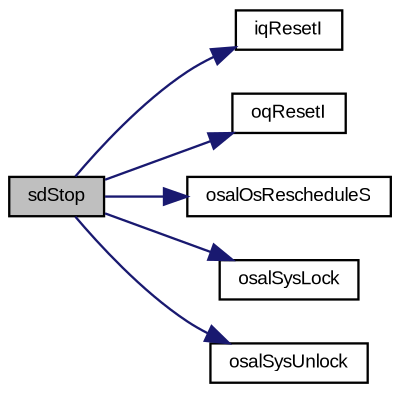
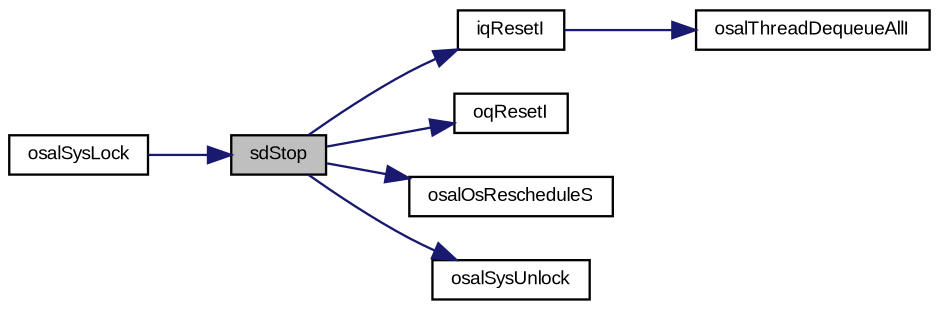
  digraph {
    fontname="Liberation Sans"
    rankdir=LR
    node [color=black fontname="Liberation Sans" fontsize=8 shape=record]
    edge [color=midnightblue fontname="Liberation Sans" fontsize=8 labelfontname=Helvetica labelfontsize=8 style=solid]
    n1 [fillcolor=grey75 fontcolor=black height=0.2 label=sdStop style=filled width=0.4]
    n2 [height=0.2 label=iqResetI width=0.4]
    n3 [height=0.2 label=oqResetI width=0.4]
    n4 [height=0.2 label=osalOsRescheduleS width=0.4]
    n5 [height=0.2 label=osalSysLock width=0.4]
    n6 [height=0.2 label=osalSysUnlock width=0.4]
+   n7 [height=0.2 label=osalThreadDequeueAllI width=0.4]
    n1 -> n2
    n1 -> n3
    n1 -> n4
-   n1 -> n5
+   n5 -> n1
    n1 -> n6
+   n2 -> n7
  }
